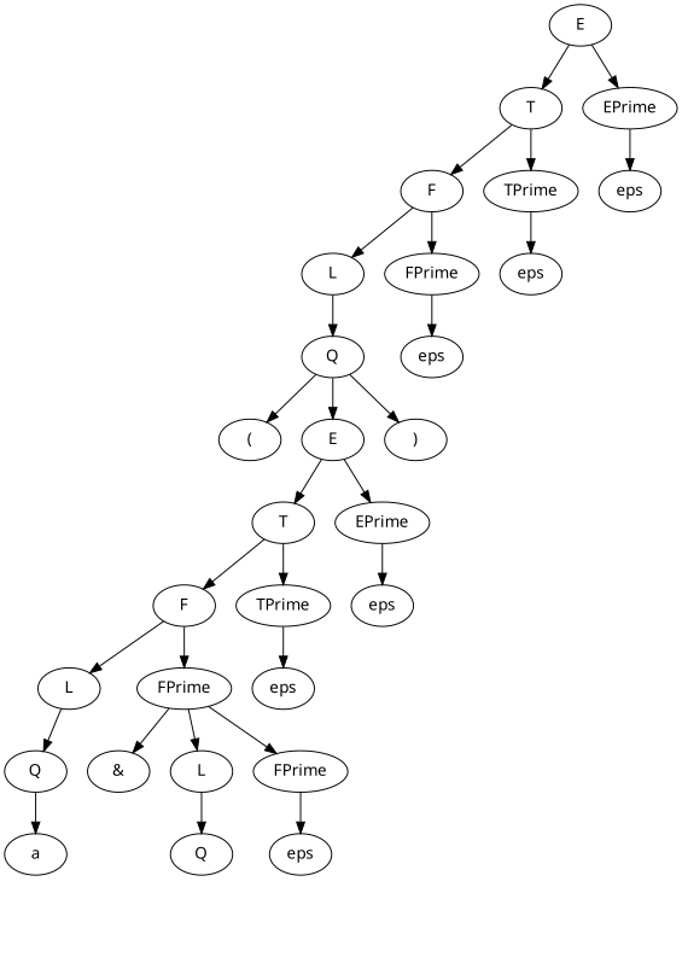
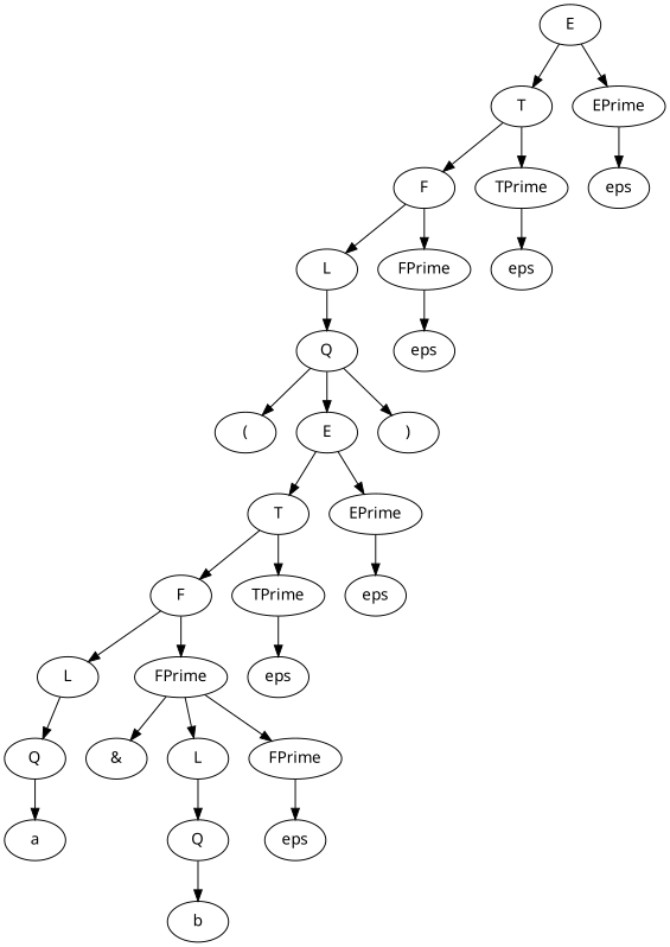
  digraph {
    fontname="Noto Sans"
    node [fontname="Noto Sans"]
    edge [fontname="Noto Sans"]
    n1 [label=E]
    n2 [label=T]
    n3 [label=EPrime]
    n4 [label=F]
    n5 [label=TPrime]
    n6 [label=L]
    n7 [label=FPrime]
    n8 [label=Q]
    n9 [label="("]
    n10 [label=E]
    n11 [label=")"]
    n12 [label=T]
    n13 [label=EPrime]
    n14 [label=F]
    n15 [label=TPrime]
    n16 [label=L]
    n17 [label=FPrime]
    n18 [label=Q]
    n19 [label=a]
    n20 [label="&"]
    n21 [label=L]
    n22 [label=FPrime]
    n23 [label=Q]
+   n24 [label=b]
    n25 [label=eps]
    n26 [label=eps]
    n27 [label=eps]
    n28 [label=eps]
    n29 [label=eps]
    n30 [label=eps]
    n1 -> n2
    n1 -> n3
    n2 -> n4
    n2 -> n5
    n3 -> n30
    n4 -> n6
    n4 -> n7
    n5 -> n29
    n6 -> n8
    n7 -> n28
    n8 -> n9
    n8 -> n10
    n8 -> n11
    n10 -> n12
    n10 -> n13
    n12 -> n14
    n12 -> n15
    n13 -> n27
    n14 -> n16
    n14 -> n17
    n15 -> n26
    n16 -> n18
    n17 -> n20
    n17 -> n21
    n17 -> n22
    n18 -> n19
    n21 -> n23
    n22 -> n25
+   n23 -> n24
  }
